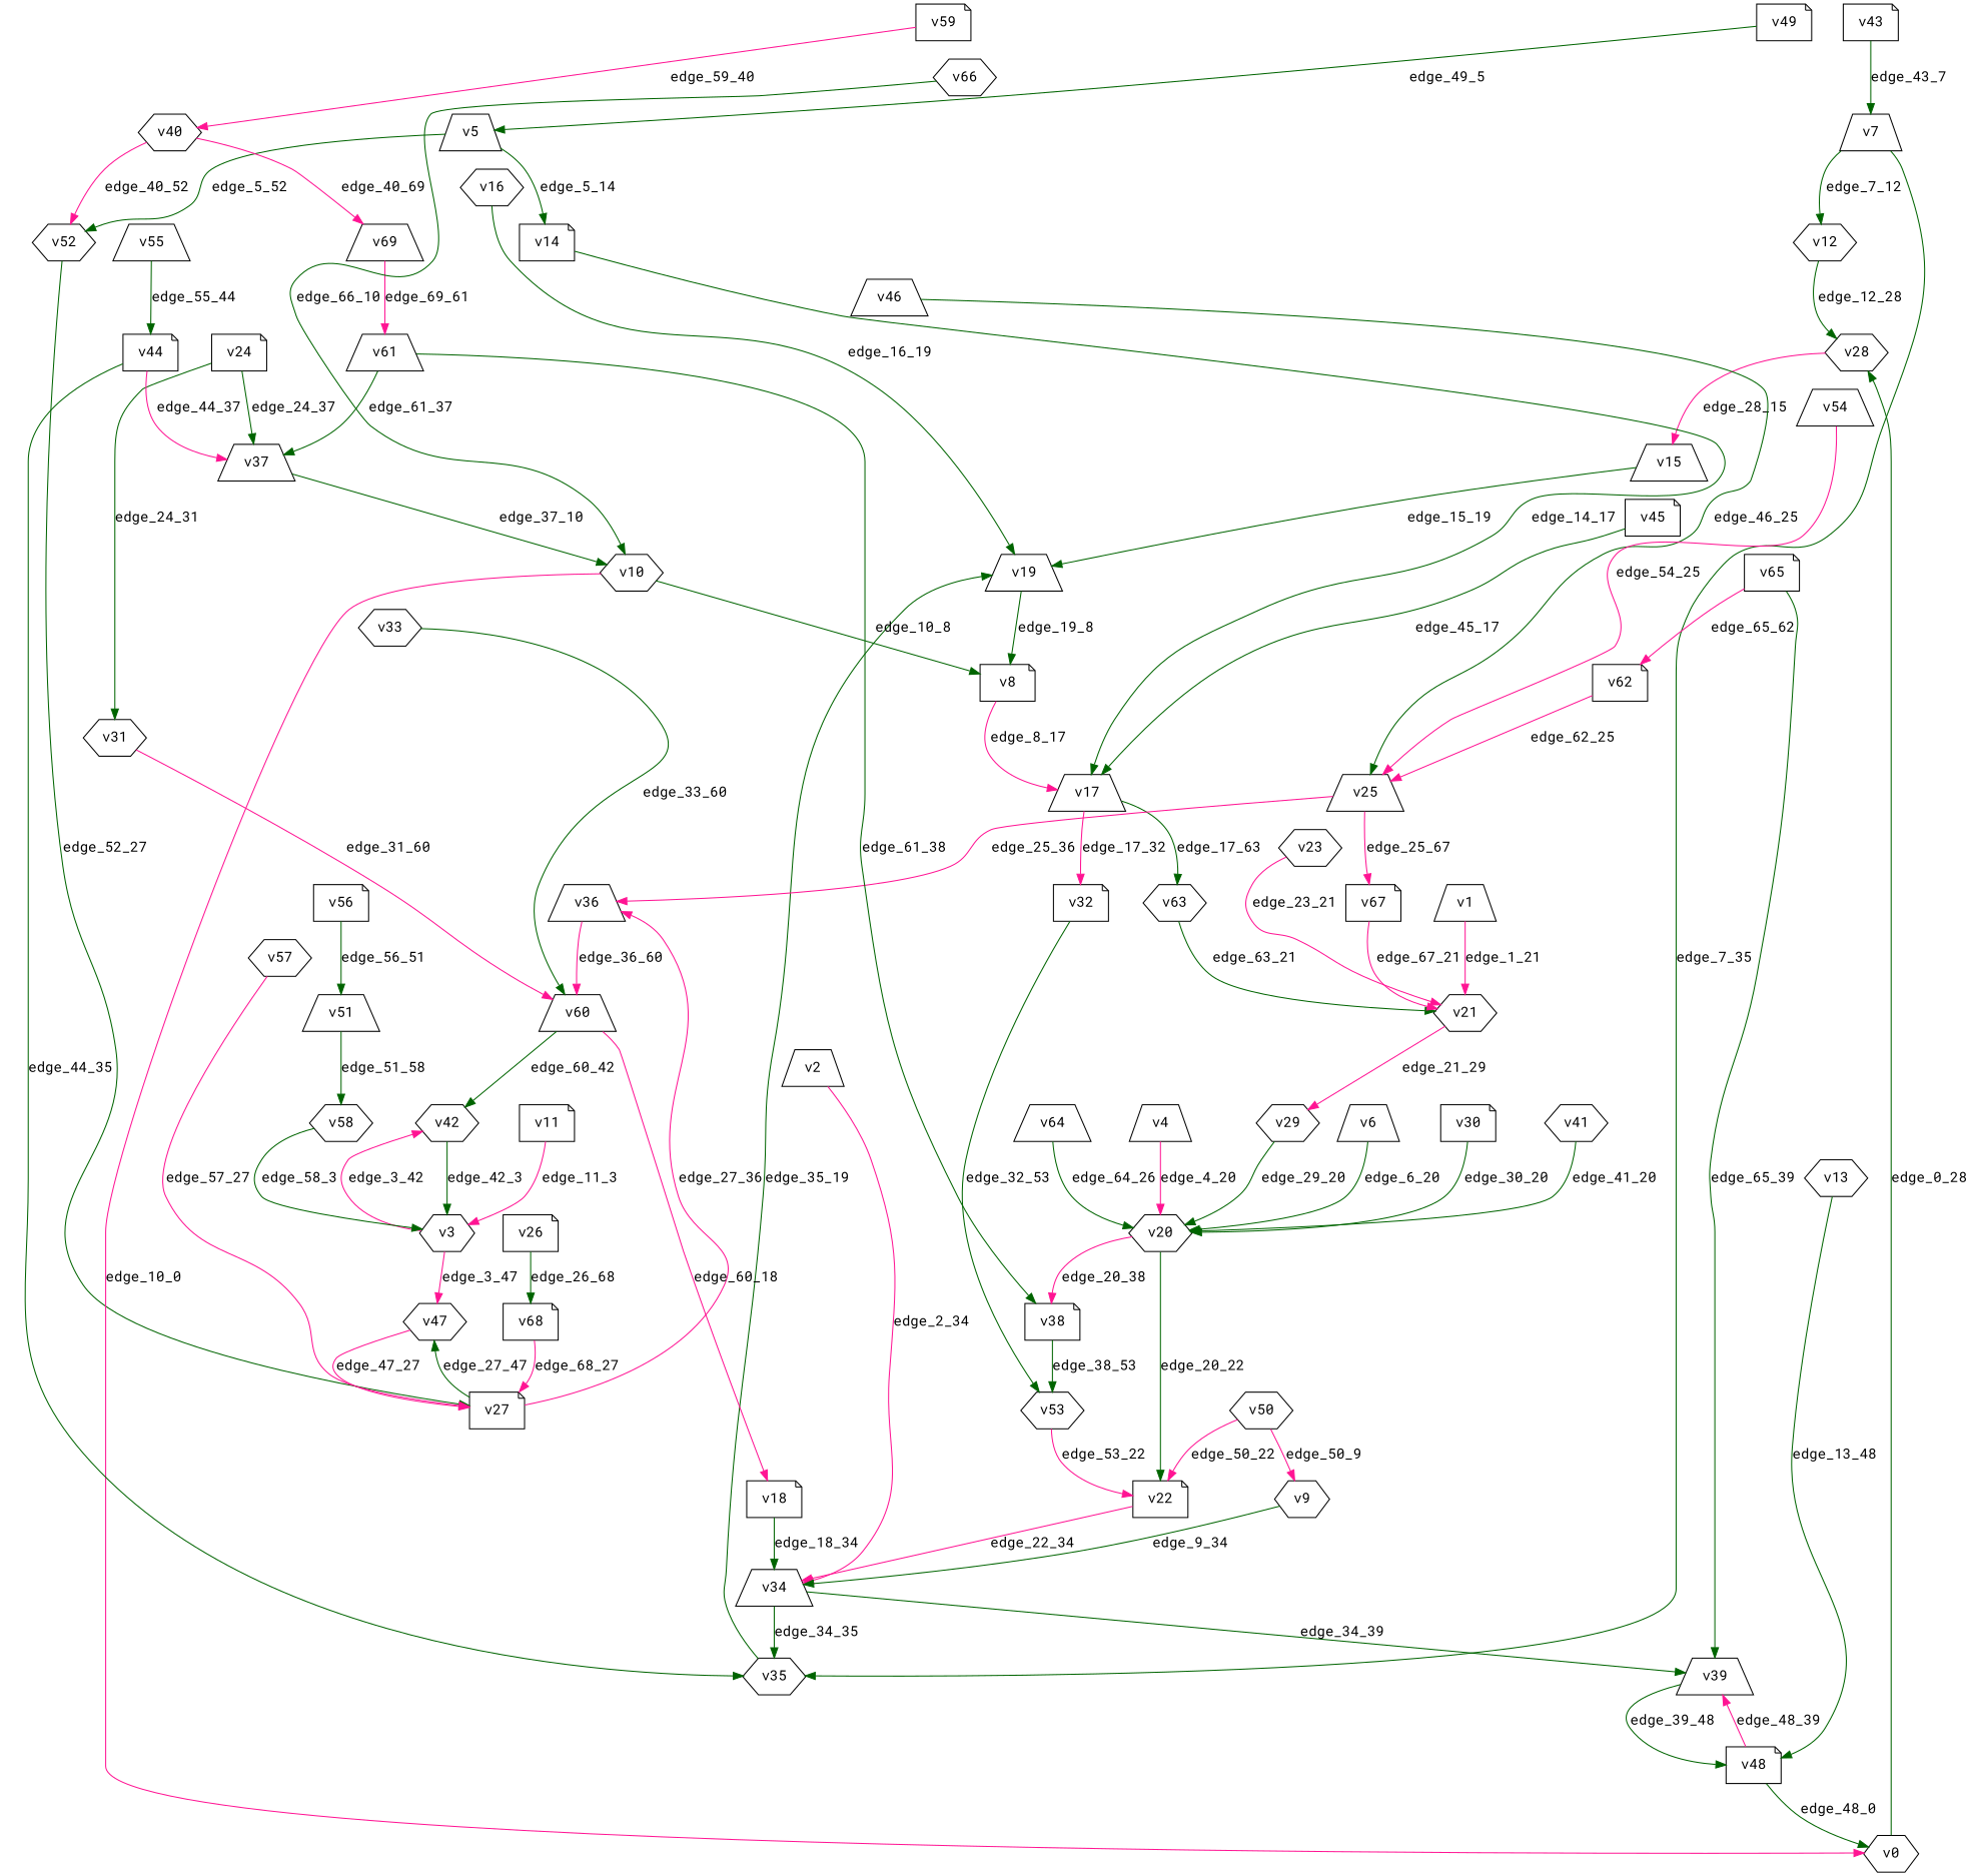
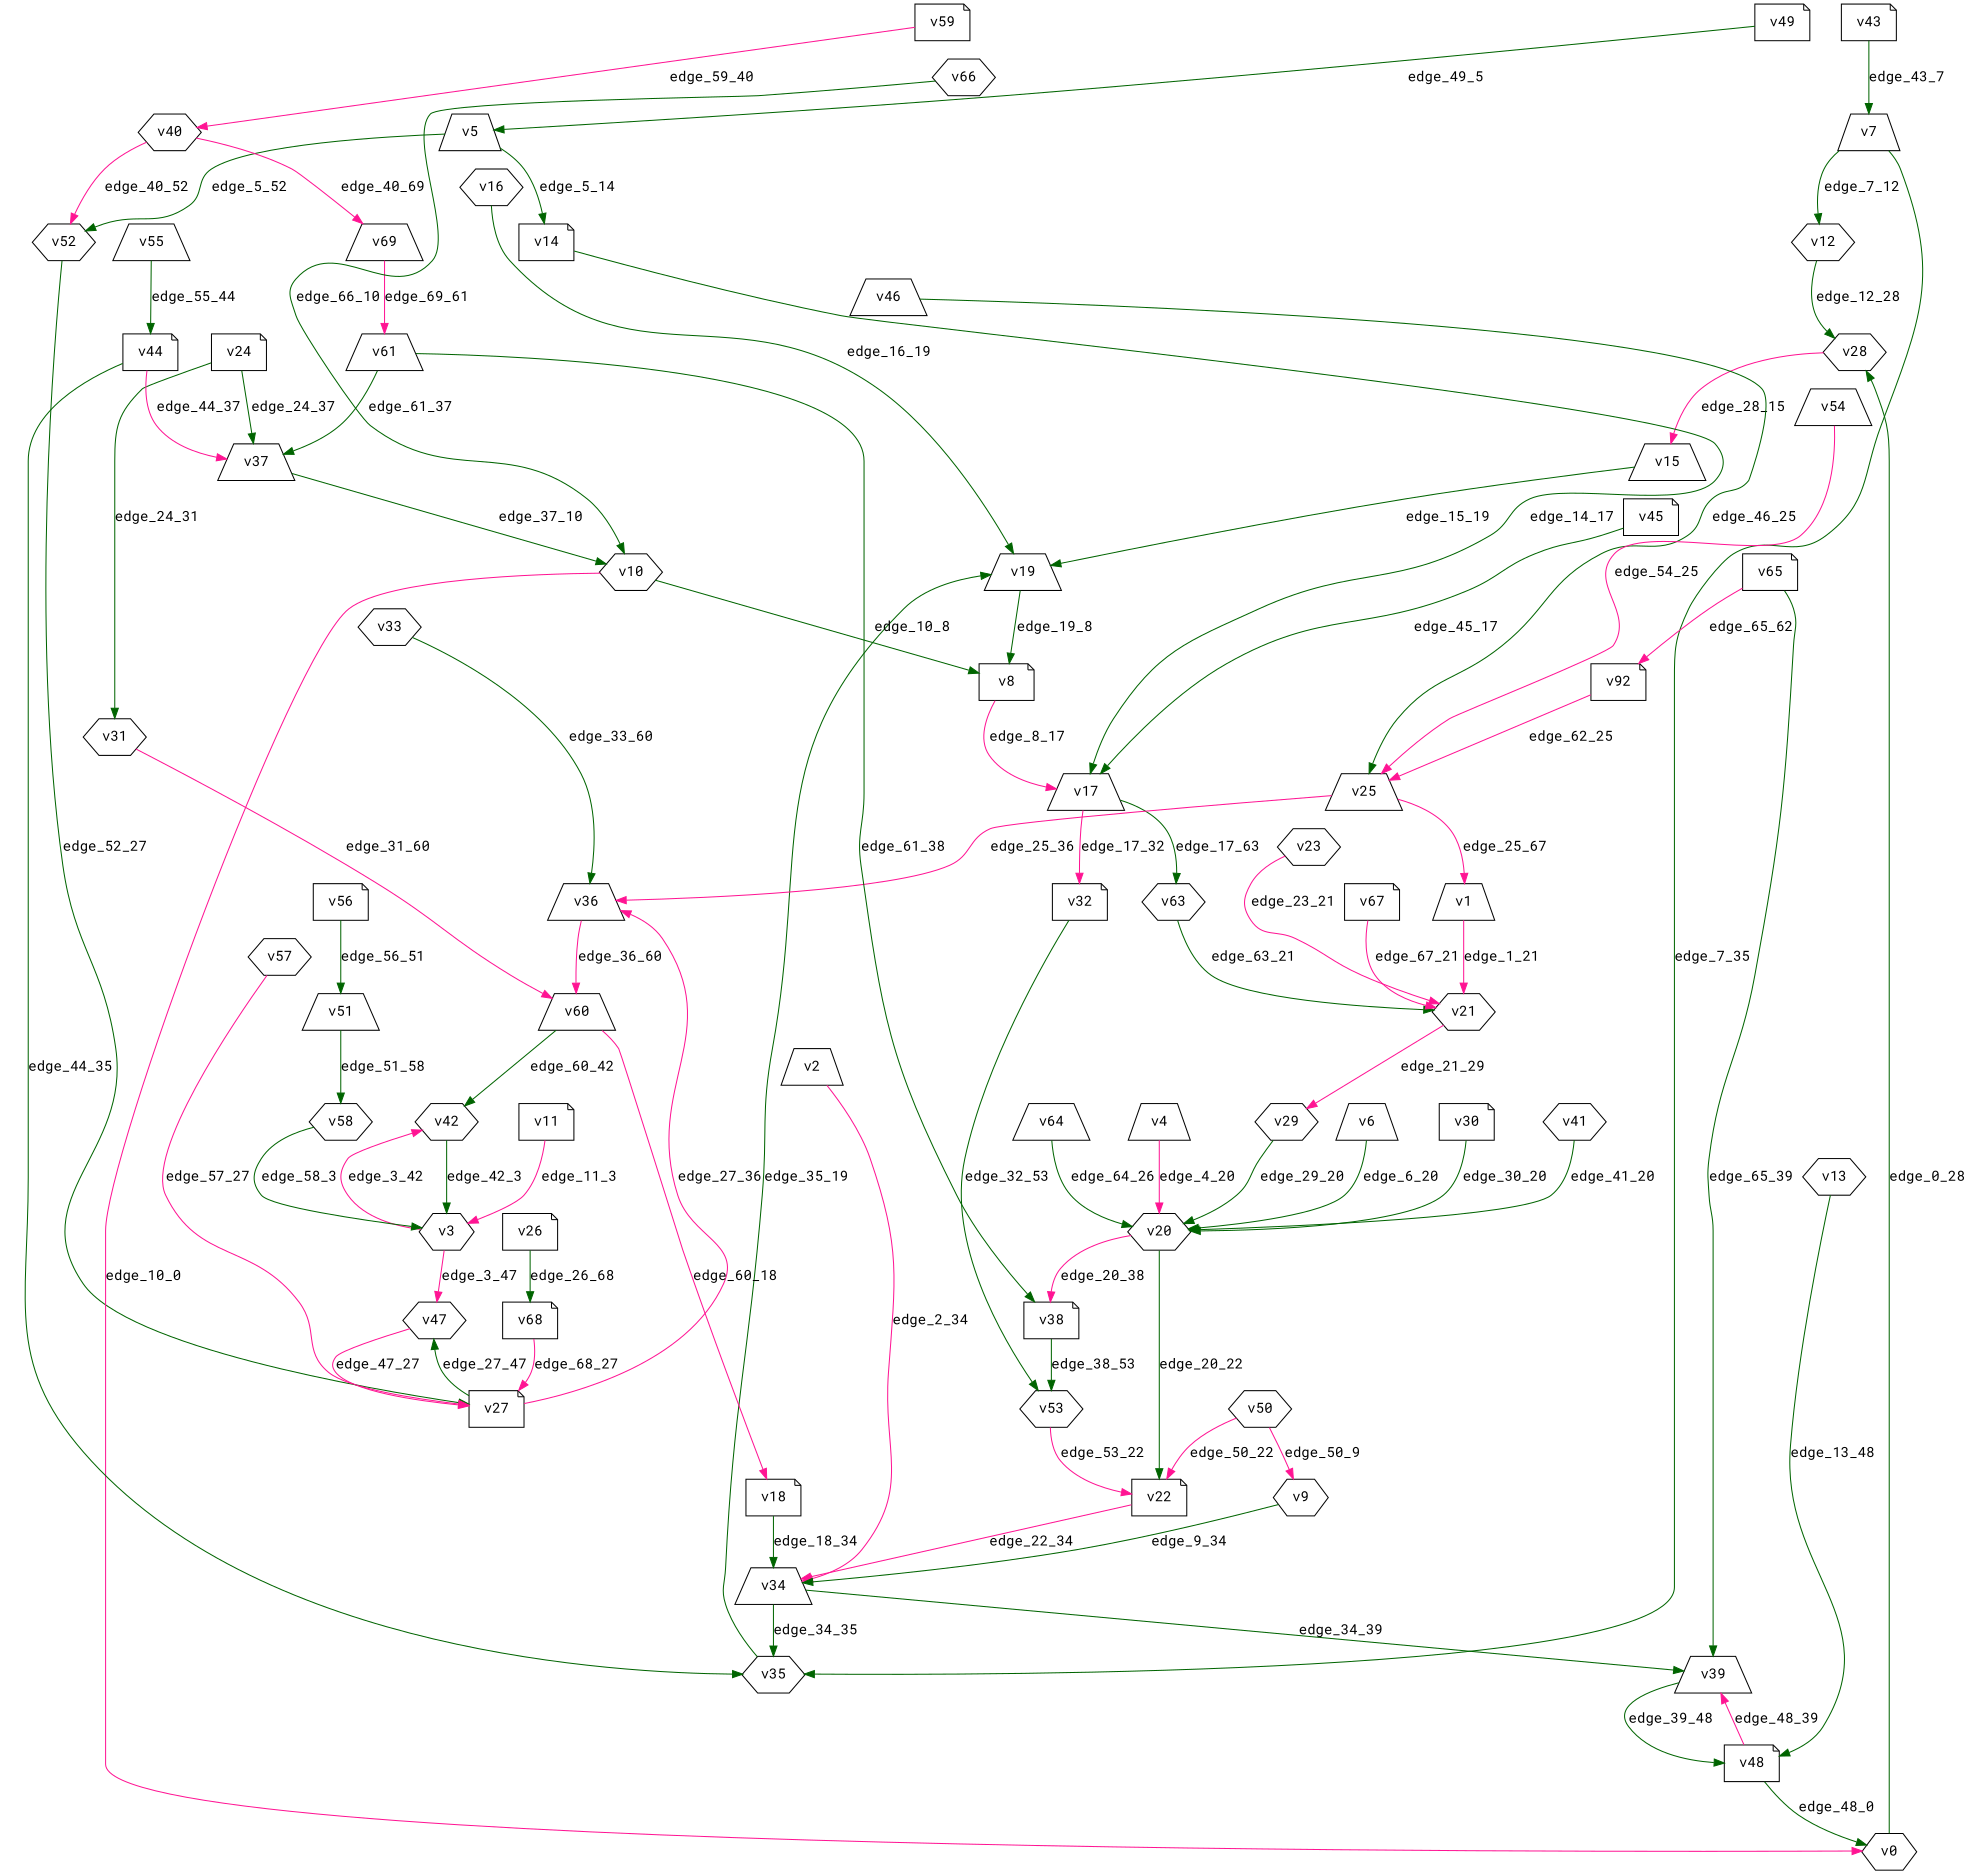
  digraph {
    fontname="Roboto Mono"
    node [fontname="Roboto Mono" player=1 shape=hexagon]
    edge [color=darkgreen fontname="Roboto Mono"]
    v28 [player=-1]
    v0
    v15 [shape=trapezium]
    v1 [player=0 shape=trapezium]
    v21 [player=-1]
    v29 [player=0]
    v2 [player=0 shape=trapezium]
    v34 [player=-1 shape=trapezium]
    v35
    v39 [shape=trapezium]
    v3 [player=-1]
    v42
    v47 [player=0]
    v27 [player=-1 shape=note]
    v4 [player=0 shape=trapezium]
    v20 [player=-1]
    v22 [shape=note]
    v38 [shape=note]
    v5 [player=-1 shape=trapezium]
    v14 [player=0 shape=note]
    v52 [player=0]
    v17 [player=-1 shape=trapezium]
    v6 [shape=trapezium]
    v7 [player=-1 shape=trapezium]
    v12
    v19 [player=-1 shape=trapezium]
    v8 [shape=note]
    v32 [shape=note]
    v63 [player=0]
    v9
    v10 [player=-1]
    v11 [shape=note]
    v13 [player=0]
    v48 [player=-1 shape=note]
    v16
    v53 [player=-1]
    v18 [shape=note]
    v23
    v24 [player=-1 shape=note]
    v31 [player=0]
    v37 [player=0 shape=trapezium]
    v60 [player=-1 shape=trapezium]
    v25 [player=-1 shape=trapezium]
    v36 [player=0 shape=trapezium]
    v67 [shape=note]
    v26 [player=-1 shape=note]
    v68 [shape=note]
    v30 [shape=note]
    v33 [player=0]
    v40 [player=-1]
    v69 [player=0 shape=trapezium]
    v61 [player=-1 shape=trapezium]
    v41 [player=0]
    v43 [player=0 shape=note]
    v44 [player=-1 shape=note]
    v45 [shape=note]
    v46 [player=0 shape=trapezium]
    v49 [shape=note]
    v50 [player=-1]
    v51 [player=-1 shape=trapezium]
    v58 [player=0]
    v54 [shape=trapezium]
    v55 [player=0 shape=trapezium]
    v56 [shape=note]
    v57 [player=0]
    v59 [player=0 shape=note]
-   v62 [player=0 shape=note]
+   v62 [player=0 shape=note label=v92]
    v64 [shape=trapezium]
    v65 [player=-1 shape=note]
    v66 [player=0]
    v28 -> v15 [color=deeppink label=edge_28_15 probability=1.000000]
    v0 -> v28 [discount=0.292152 label=edge_0_28 weight=4.398450]
    v15 -> v19 [discount=0.621624 label=edge_15_19 weight=-0.337815]
    v1 -> v21 [color=deeppink discount=0.611703 label=edge_1_21 weight=9.981644]
    v21 -> v29 [color=deeppink label=edge_21_29 probability=1.000000]
    v29 -> v20 [discount=0.359240 label=edge_29_20 weight=-8.432766]
    v2 -> v34 [color=deeppink discount=0.109008 label=edge_2_34 weight=-2.163612]
    v34 -> v35 [label=edge_34_35 probability=0.359386]
    v34 -> v39 [label=edge_34_39 probability=0.640614]
    v35 -> v19 [discount=0.790907 label=edge_35_19 weight=-4.304388]
    v39 -> v48 [discount=0.853777 label=edge_39_48 weight=0.560792]
    v3 -> v42 [color=deeppink label=edge_3_42 probability=0.566197]
    v3 -> v47 [color=deeppink label=edge_3_47 probability=0.433803]
    v42 -> v3 [discount=0.789494 label=edge_42_3 weight=2.147773]
    v47 -> v27 [color=deeppink discount=0.487493 label=edge_47_27 weight=-8.805060]
    v27 -> v47 [label=edge_27_47 probability=0.543560]
    v27 -> v36 [color=deeppink label=edge_27_36 probability=0.456440]
    v4 -> v20 [color=deeppink discount=0.790031 label=edge_4_20 weight=8.979198]
    v20 -> v22 [label=edge_20_22 probability=0.443861]
    v20 -> v38 [color=deeppink label=edge_20_38 probability=0.556139]
    v22 -> v34 [color=deeppink discount=0.409969 label=edge_22_34 weight=-7.502570]
    v38 -> v53 [discount=0.523374 label=edge_38_53 weight=3.848456]
    v5 -> v14 [label=edge_5_14 probability=0.684917]
    v5 -> v52 [label=edge_5_52 probability=0.315083]
    v14 -> v17 [discount=0.749216 label=edge_14_17 weight=-9.286963]
    v52 -> v27 [discount=0.750626 label=edge_52_27 weight=-8.921930]
    v17 -> v32 [color=deeppink label=edge_17_32 probability=0.698140]
    v17 -> v63 [label=edge_17_63 probability=0.301860]
    v6 -> v20 [discount=0.601075 label=edge_6_20 weight=2.909309]
    v7 -> v35 [label=edge_7_35 probability=0.458728]
    v7 -> v12 [label=edge_7_12 probability=0.541272]
    v12 -> v28 [discount=0.709038 label=edge_12_28 weight=-3.031523]
    v19 -> v8 [label=edge_19_8 probability=1.000000]
    v8 -> v17 [color=deeppink discount=0.395957 label=edge_8_17 weight=-2.636898]
    v32 -> v53 [discount=0.267380 label=edge_32_53 weight=-6.934362]
    v63 -> v21 [discount=0.172507 label=edge_63_21 weight=-1.329672]
    v9 -> v34 [discount=0.325539 label=edge_9_34 weight=-4.279085]
    v10 -> v0 [color=deeppink label=edge_10_0 probability=0.307777]
    v10 -> v8 [label=edge_10_8 probability=0.692223]
    v11 -> v3 [color=deeppink discount=0.159564 label=edge_11_3 weight=3.742510]
    v13 -> v48 [discount=0.415699 label=edge_13_48 weight=-1.718703]
    v48 -> v0 [label=edge_48_0 probability=0.399000]
    v48 -> v39 [color=deeppink label=edge_48_39 probability=0.601000]
    v16 -> v19 [discount=0.426193 label=edge_16_19 weight=-3.911307]
    v53 -> v22 [color=deeppink label=edge_53_22 probability=1.000000]
    v18 -> v34 [discount=0.279379 label=edge_18_34 weight=2.492040]
    v23 -> v21 [color=deeppink discount=0.675071 label=edge_23_21 weight=-9.067331]
    v24 -> v31 [label=edge_24_31 probability=0.517347]
    v24 -> v37 [label=edge_24_37 probability=0.482653]
    v31 -> v60 [color=deeppink discount=0.309442 label=edge_31_60 weight=1.297985]
    v37 -> v10 [discount=0.737773 label=edge_37_10 weight=-5.108478]
    v60 -> v42 [label=edge_60_42 probability=0.388928]
    v60 -> v18 [color=deeppink label=edge_60_18 probability=0.611072]
    v25 -> v36 [color=deeppink label=edge_25_36 probability=0.577118]
-   v25 -> v67 [color=deeppink label=edge_25_67 probability=0.422882]
+   v25 -> v1 [color=deeppink label=edge_25_67 probability=0.422882]
    v36 -> v60 [color=deeppink discount=0.373975 label=edge_36_60 weight=2.385303]
    v67 -> v21 [color=deeppink discount=0.132279 label=edge_67_21 weight=-8.958172]
    v26 -> v68 [label=edge_26_68 probability=1.000000]
    v68 -> v27 [color=deeppink discount=0.391576 label=edge_68_27 weight=0.602291]
    v30 -> v20 [discount=0.316963 label=edge_30_20 weight=3.051874]
-   v33 -> v60 [discount=0.342964 label=edge_33_60 weight=-4.972164]
+   v33 -> v36 [discount=0.342964 label=edge_33_60 weight=-4.972164]
    v40 -> v52 [color=deeppink label=edge_40_52 probability=0.590857]
    v40 -> v69 [color=deeppink label=edge_40_69 probability=0.409143]
    v69 -> v61 [color=deeppink discount=0.583830 label=edge_69_61 weight=8.843716]
    v61 -> v38 [label=edge_61_38 probability=0.485230]
    v61 -> v37 [label=edge_61_37 probability=0.514770]
    v41 -> v20 [discount=0.727998 label=edge_41_20 weight=3.550430]
    v43 -> v7 [discount=0.486735 label=edge_43_7 weight=1.375399]
    v44 -> v35 [label=edge_44_35 probability=0.390502]
    v44 -> v37 [color=deeppink label=edge_44_37 probability=0.609498]
    v45 -> v17 [discount=0.871476 label=edge_45_17 weight=-0.542267]
    v46 -> v25 [discount=0.500261 label=edge_46_25 weight=-9.350738]
    v49 -> v5 [discount=0.699895 label=edge_49_5 weight=-3.194372]
    v50 -> v22 [color=deeppink label=edge_50_22 probability=0.609294]
    v50 -> v9 [color=deeppink label=edge_50_9 probability=0.390706]
    v51 -> v58 [label=edge_51_58 probability=1.000000]
    v58 -> v3 [discount=0.161605 label=edge_58_3 weight=-6.354101]
    v54 -> v25 [color=deeppink discount=0.312013 label=edge_54_25 weight=-3.106818]
    v55 -> v44 [discount=0.521208 label=edge_55_44 weight=2.842791]
    v56 -> v51 [discount=0.583528 label=edge_56_51 weight=1.503572]
    v57 -> v27 [color=deeppink discount=0.520245 label=edge_57_27 weight=-1.000454]
    v59 -> v40 [color=deeppink discount=0.508433 label=edge_59_40 weight=-3.531948]
    v62 -> v25 [color=deeppink discount=0.665283 label=edge_62_25 weight=-5.151893]
    v64 -> v20 [discount=0.433495 label=edge_64_26 weight=2.288183]
    v65 -> v39 [label=edge_65_39 probability=0.537330]
    v65 -> v62 [color=deeppink label=edge_65_62 probability=0.462670]
    v66 -> v10 [discount=0.705913 label=edge_66_10 weight=-1.159082]
  }
